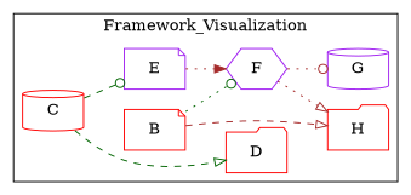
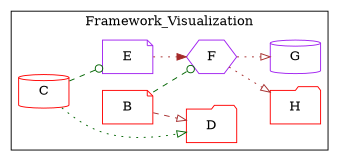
  digraph {
    rankdir=LR
    node [color=red shape=folder]
    edge [arrowhead=onormal color=brown style=dotted]
    n1 [label=H]
    n2 [color=purple label=G shape=cylinder]
    n3 [color=purple label=F shape=hexagon]
    n4 [color=purple label=E shape=note]
    n5 [label=D]
    n6 [label=C shape=cylinder]
    n7 [label=B shape=note]
    subgraph cluster_1 {
      label=Framework_Visualization
      n1
      n2
      n3
      n4
      n5
      n6
      n7
    }
    n3 -> n1
-   n3 -> n2 [arrowhead=odot]
+   n3 -> n2
    n4 -> n3 [arrowhead=normal]
    n6 -> n4 [arrowhead=odot color=darkgreen style=dashed]
-   n6 -> n5 [color=darkgreen style=dashed]
-   n7 -> n3 [arrowhead=odot color=darkgreen]
-   n7 -> n1 [style=dashed]
+   n6 -> n5 [color=darkgreen]
+   n7 -> n3 [arrowhead=odot color=darkgreen style=dashed]
+   n7 -> n5 [style=dashed]
  }
